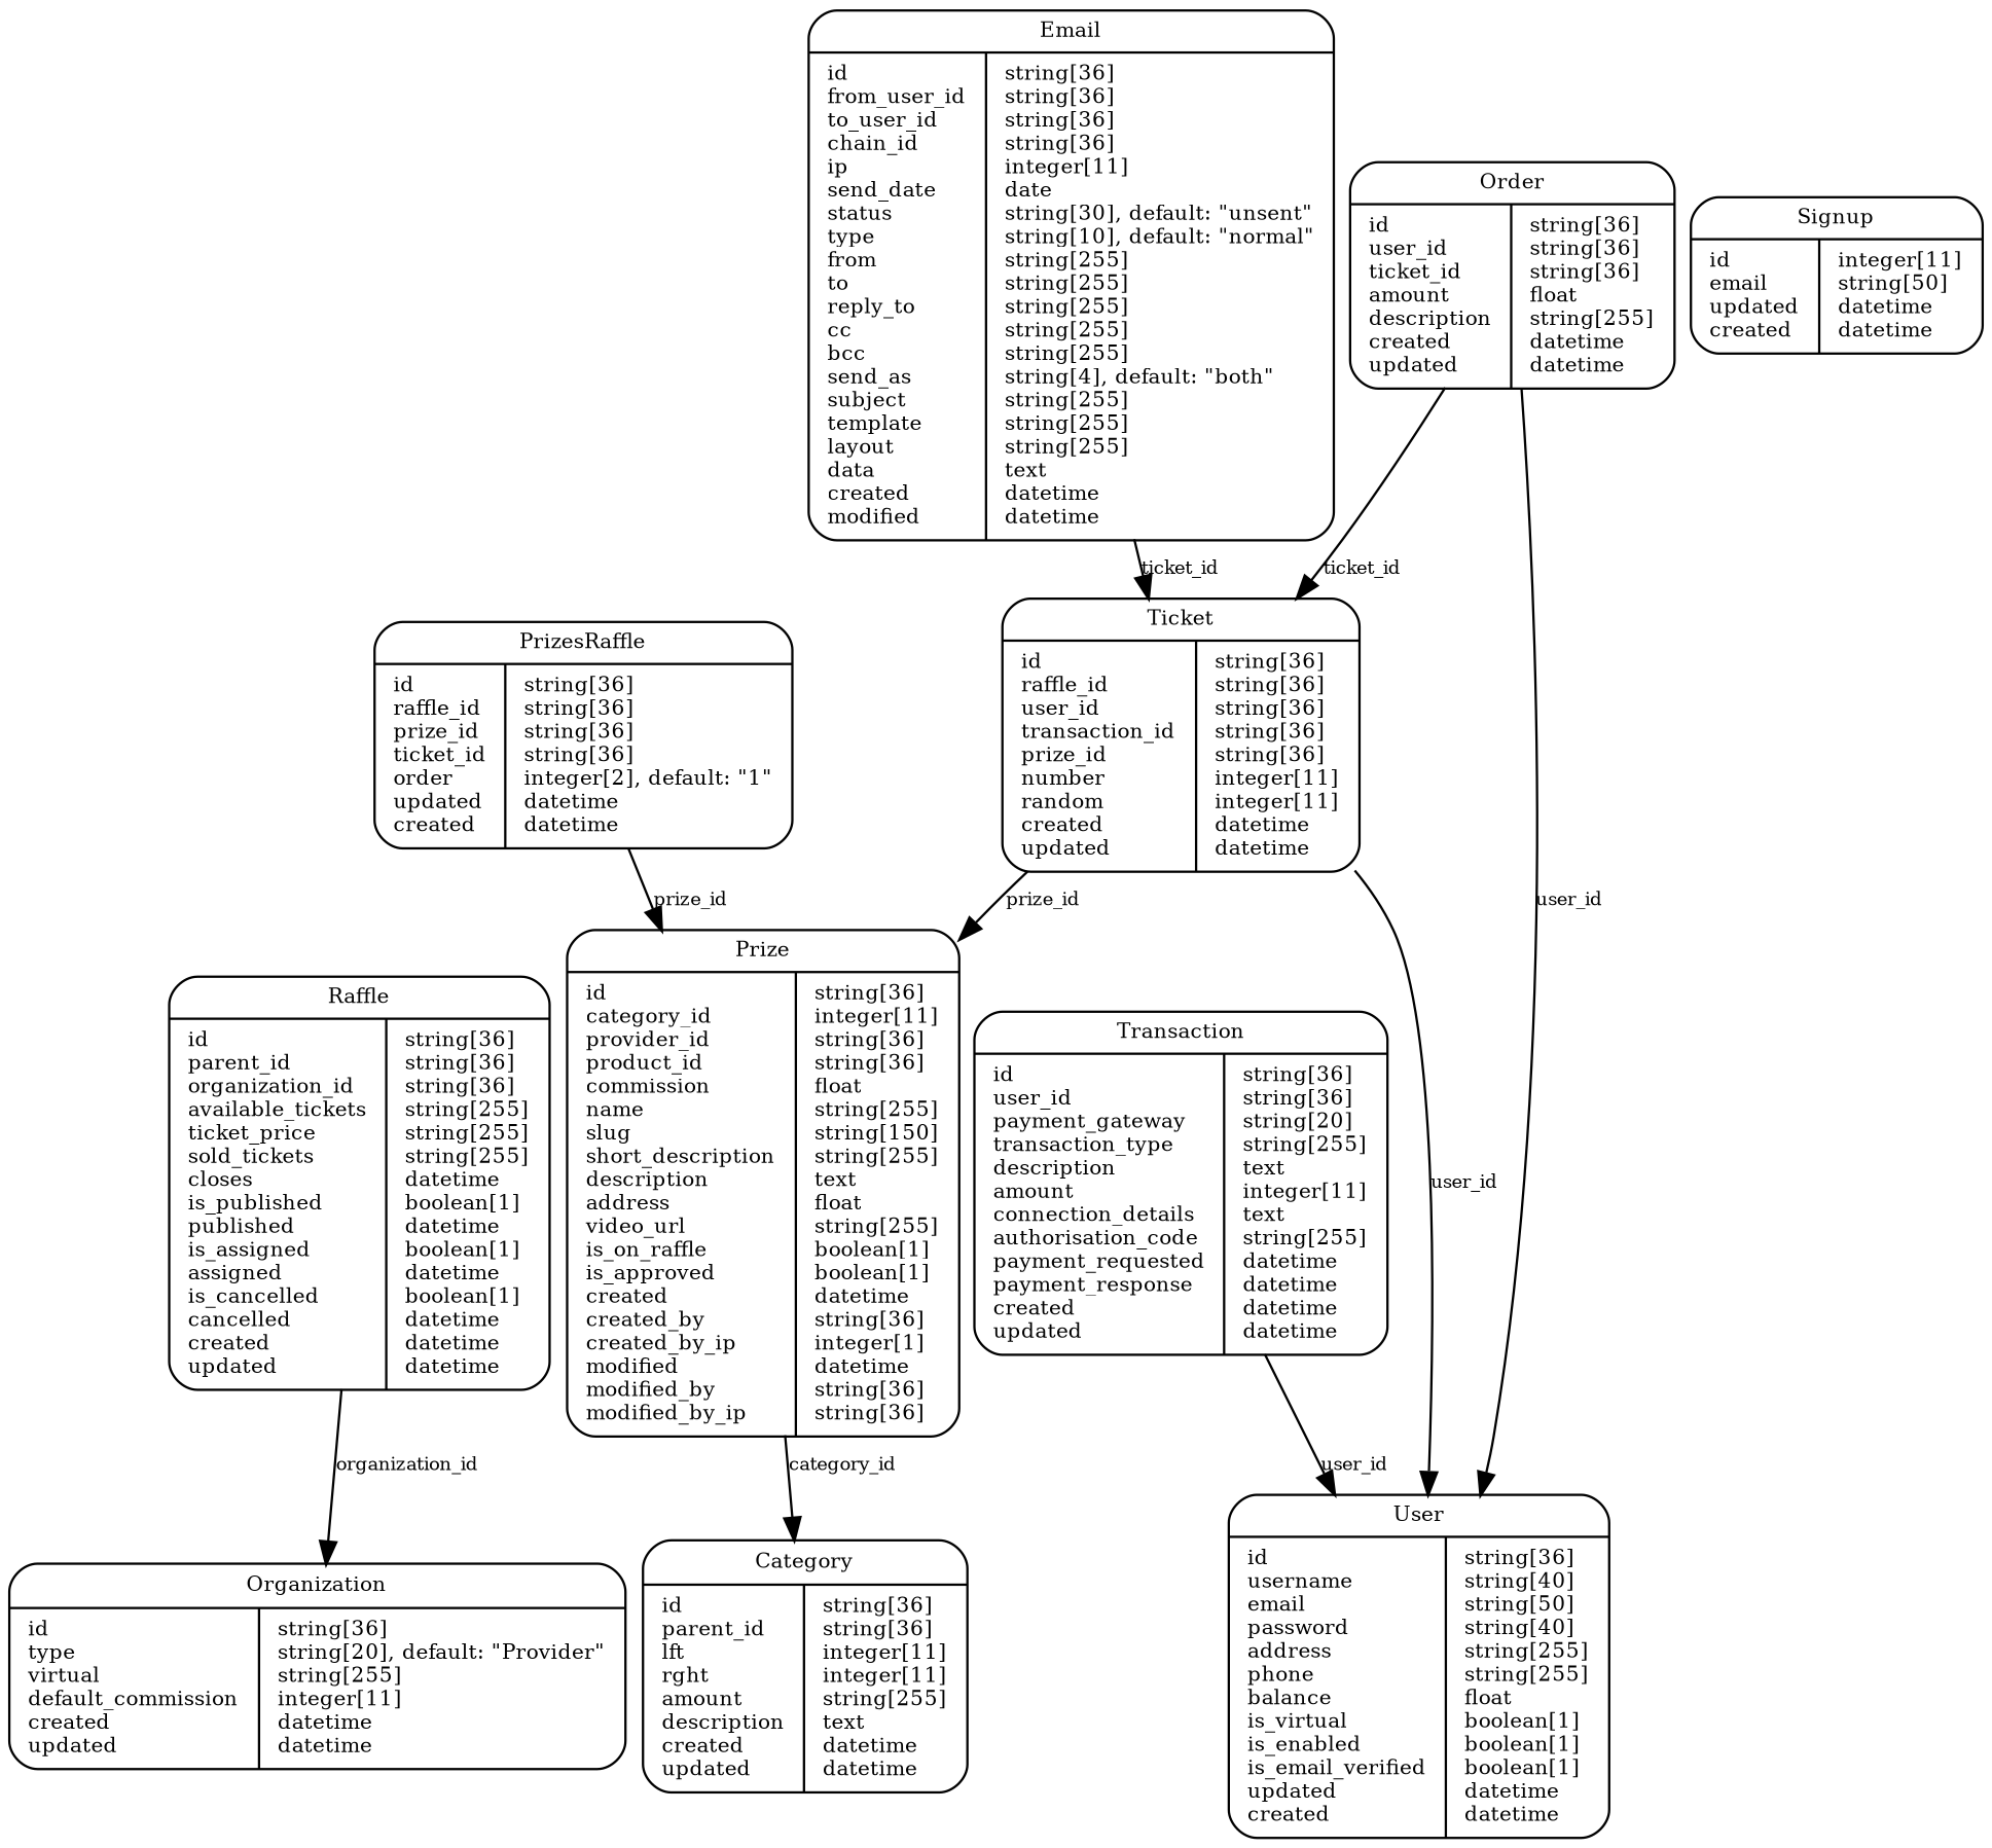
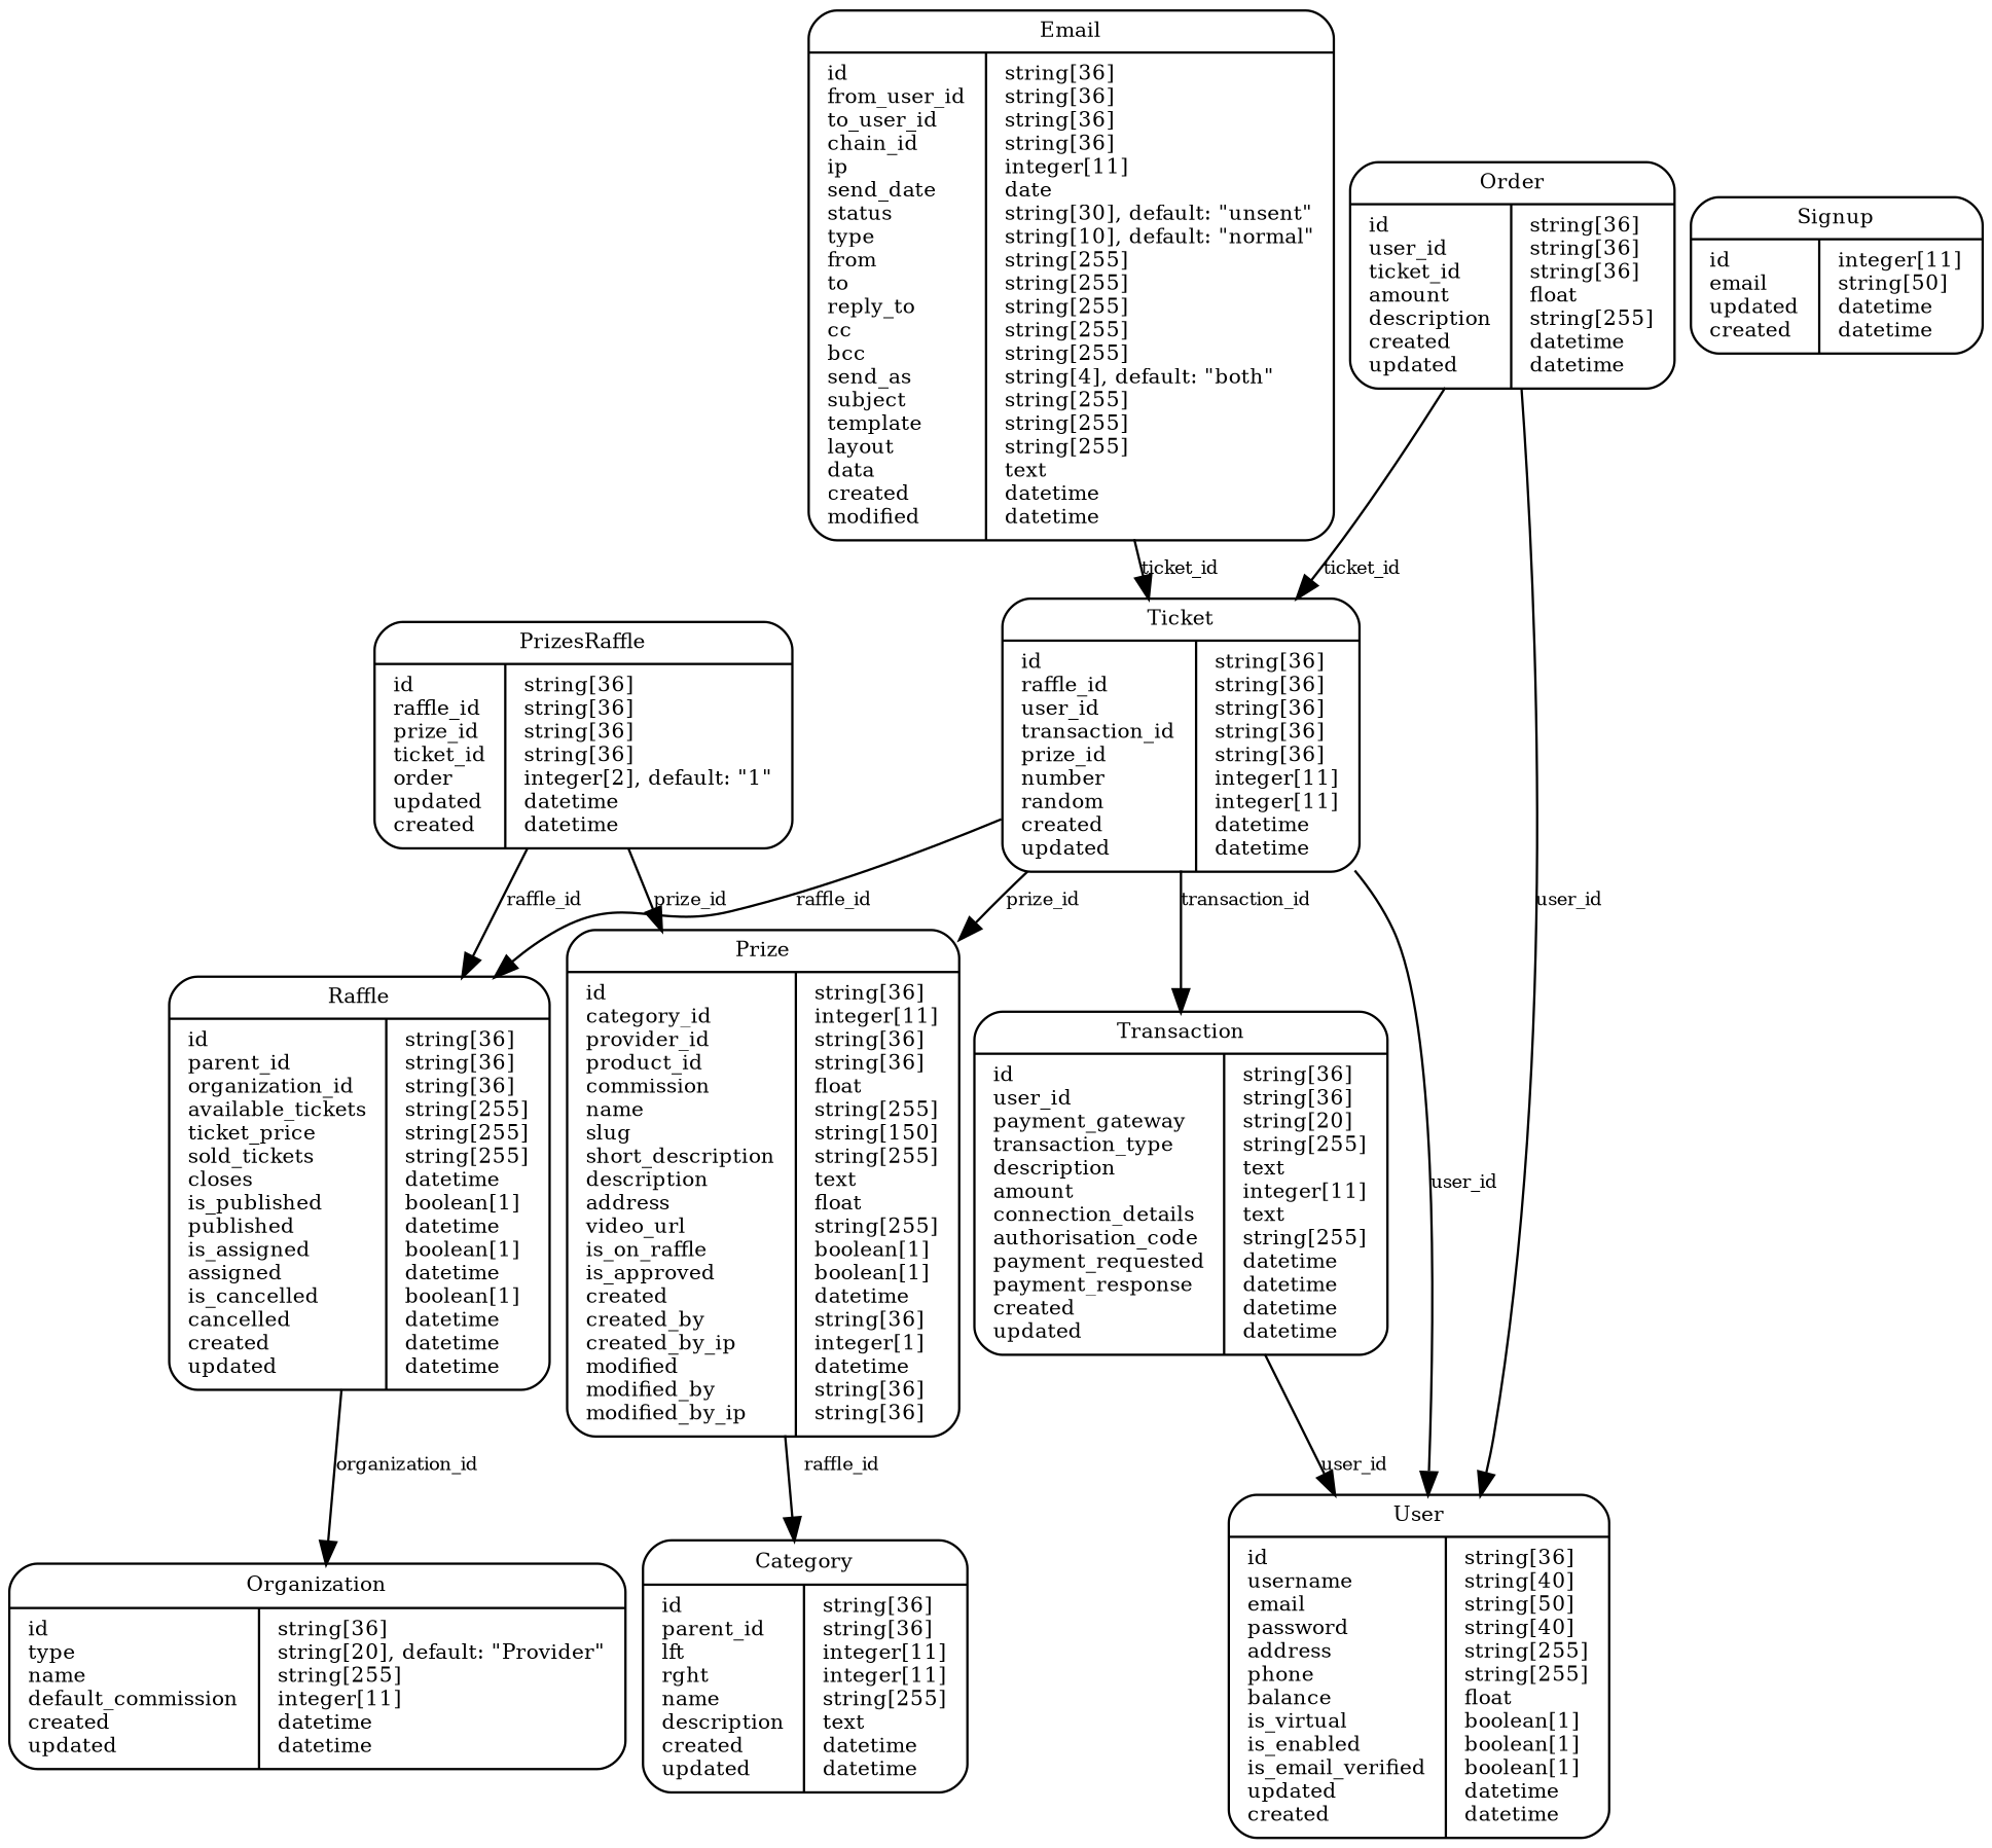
  digraph {
    fontname="DejaVu Serif"
    nodesep=0.1
    ranksep=0.1
    splines=true
    node [fontname="DejaVu Serif" fontsize=9 shape=Mrecord]
    edge [fontname="DejaVu Serif" fontsize=8]
-   n1 [label="{<0> Category|{<f0> id\lparent_id\llft\lrght\lamount\ldescription\lcreated\lupdated\l|<f1> string[36]\lstring[36]\linteger[11]\linteger[11]\lstring[255]\ltext\ldatetime\ldatetime\l}}"]
+   n1 [label="{<0> Category|{<f0> id\lparent_id\llft\lrght\lname\ldescription\lcreated\lupdated\l|<f1> string[36]\lstring[36]\linteger[11]\linteger[11]\lstring[255]\ltext\ldatetime\ldatetime\l}}"]
    n2 [label="{<0> Email|{<f0> id\lfrom_user_id\lto_user_id\lchain_id\lip\lsend_date\lstatus\ltype\lfrom\lto\lreply_to\lcc\lbcc\lsend_as\lsubject\ltemplate\llayout\ldata\lcreated\lmodified\l|<f1> string[36]\lstring[36]\lstring[36]\lstring[36]\linteger[11]\ldate\lstring[30], default: \"unsent\"\lstring[10], default: \"normal\"\lstring[255]\lstring[255]\lstring[255]\lstring[255]\lstring[255]\lstring[4], default: \"both\"\lstring[255]\lstring[255]\lstring[255]\ltext\ldatetime\ldatetime\l}}"]
    n3 [label="{<0> Ticket|{<f0> id\lraffle_id\luser_id\ltransaction_id\lprize_id\lnumber\lrandom\lcreated\lupdated\l|<f1> string[36]\lstring[36]\lstring[36]\lstring[36]\lstring[36]\linteger[11]\linteger[11]\ldatetime\ldatetime\l}}"]
-   n4 [label="{<0> Organization|{<f0> id\ltype\lvirtual\ldefault_commission\lcreated\lupdated\l|<f1> string[36]\lstring[20], default: \"Provider\"\lstring[255]\linteger[11]\ldatetime\ldatetime\l}}"]
+   n4 [label="{<0> Organization|{<f0> id\ltype\lname\ldefault_commission\lcreated\lupdated\l|<f1> string[36]\lstring[20], default: \"Provider\"\lstring[255]\linteger[11]\ldatetime\ldatetime\l}}"]
    n5 [label="{<0> User|{<f0> id\lusername\lemail\lpassword\laddress\lphone\lbalance\lis_virtual\lis_enabled\lis_email_verified\lupdated\lcreated\l|<f1> string[36]\lstring[40]\lstring[50]\lstring[40]\lstring[255]\lstring[255]\lfloat\lboolean[1]\lboolean[1]\lboolean[1]\ldatetime\ldatetime\l}}"]
    n6 [label="{<0> Order|{<f0> id\luser_id\lticket_id\lamount\ldescription\lcreated\lupdated\l|<f1> string[36]\lstring[36]\lstring[36]\lfloat\lstring[255]\ldatetime\ldatetime\l}}"]
    n7 [label="{<0> Prize|{<f0> id\lcategory_id\lprovider_id\lproduct_id\lcommission\lname\lslug\lshort_description\ldescription\laddress\lvideo_url\lis_on_raffle\lis_approved\lcreated\lcreated_by\lcreated_by_ip\lmodified\lmodified_by\lmodified_by_ip\l|<f1> string[36]\linteger[11]\lstring[36]\lstring[36]\lfloat\lstring[255]\lstring[150]\lstring[255]\ltext\lfloat\lstring[255]\lboolean[1]\lboolean[1]\ldatetime\lstring[36]\linteger[1]\ldatetime\lstring[36]\lstring[36]\l}}"]
    n8 [label="{<0> Raffle|{<f0> id\lparent_id\lorganization_id\lavailable_tickets\lticket_price\lsold_tickets\lcloses\lis_published\lpublished\lis_assigned\lassigned\lis_cancelled\lcancelled\lcreated\lupdated\l|<f1> string[36]\lstring[36]\lstring[36]\lstring[255]\lstring[255]\lstring[255]\ldatetime\lboolean[1]\ldatetime\lboolean[1]\ldatetime\lboolean[1]\ldatetime\ldatetime\ldatetime\l}}"]
    n9 [label="{<0> Transaction|{<f0> id\luser_id\lpayment_gateway\ltransaction_type\ldescription\lamount\lconnection_details\lauthorisation_code\lpayment_requested\lpayment_response\lcreated\lupdated\l|<f1> string[36]\lstring[36]\lstring[20]\lstring[255]\ltext\linteger[11]\ltext\lstring[255]\ldatetime\ldatetime\ldatetime\ldatetime\l}}"]
    n10 [label="{<0> PrizesRaffle|{<f0> id\lraffle_id\lprize_id\lticket_id\lorder\lupdated\lcreated\l|<f1> string[36]\lstring[36]\lstring[36]\lstring[36]\linteger[2], default: \"1\"\ldatetime\ldatetime\l}}"]
    n11 [label="{<0> Signup|{<f0> id\lemail\lupdated\lcreated\l|<f1> integer[11]\lstring[50]\ldatetime\ldatetime\l}}"]
    n2 -> n3 [label=ticket_id]
    n3 -> n5 [label=user_id]
    n3 -> n7 [label=prize_id]
+   n3 -> n8 [label=raffle_id]
+   n3 -> n9 [label=transaction_id]
    n6 -> n3 [label=ticket_id]
    n6 -> n5 [label=user_id]
-   n7 -> n1 [label=category_id]
+   n7 -> n1 [label=raffle_id]
    n8 -> n4 [label=organization_id]
    n9 -> n5 [label=user_id]
    n10 -> n7 [label=prize_id]
+   n10 -> n8 [label=raffle_id]
  }
